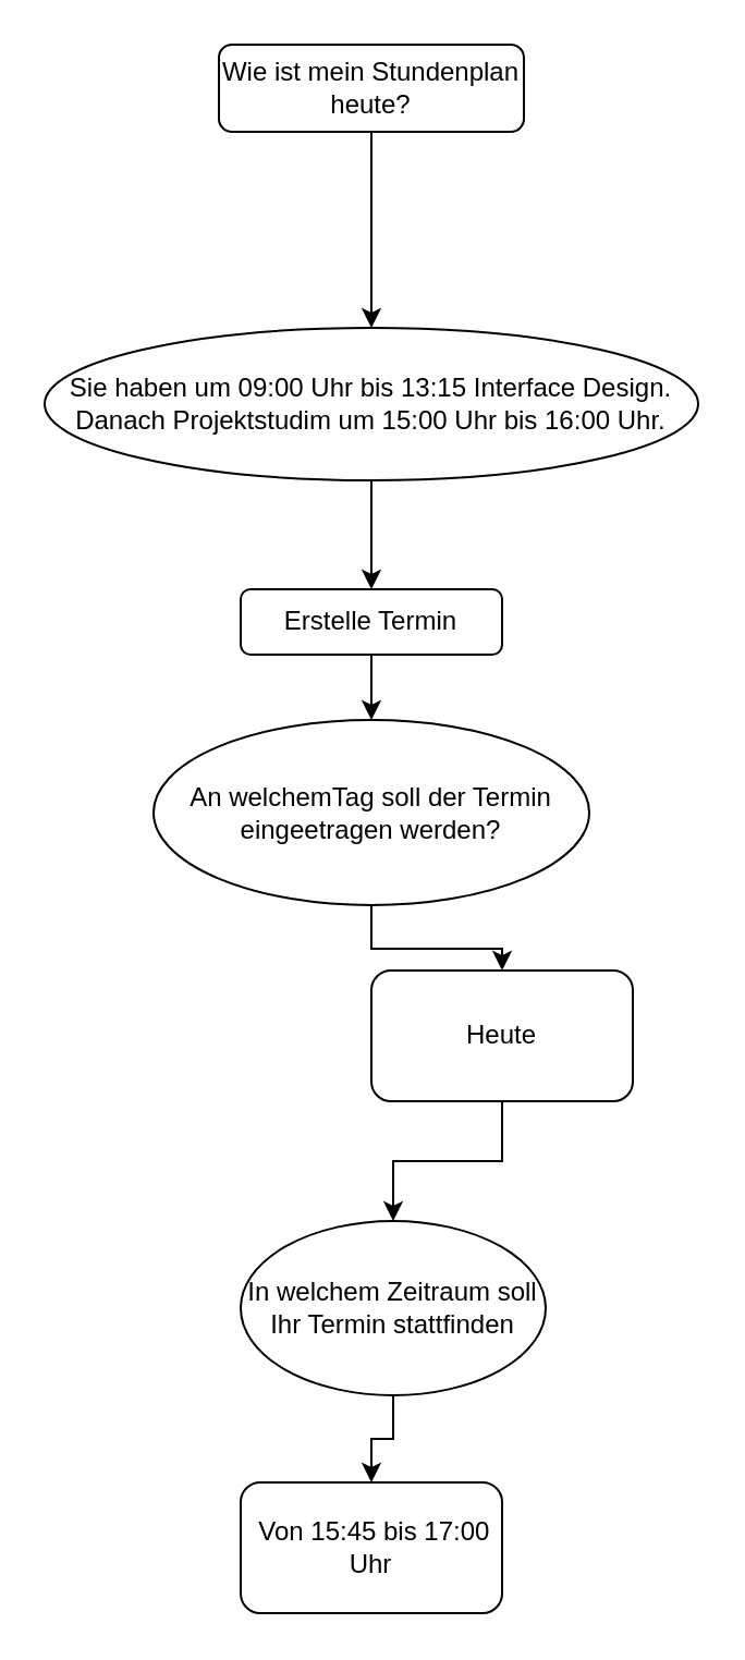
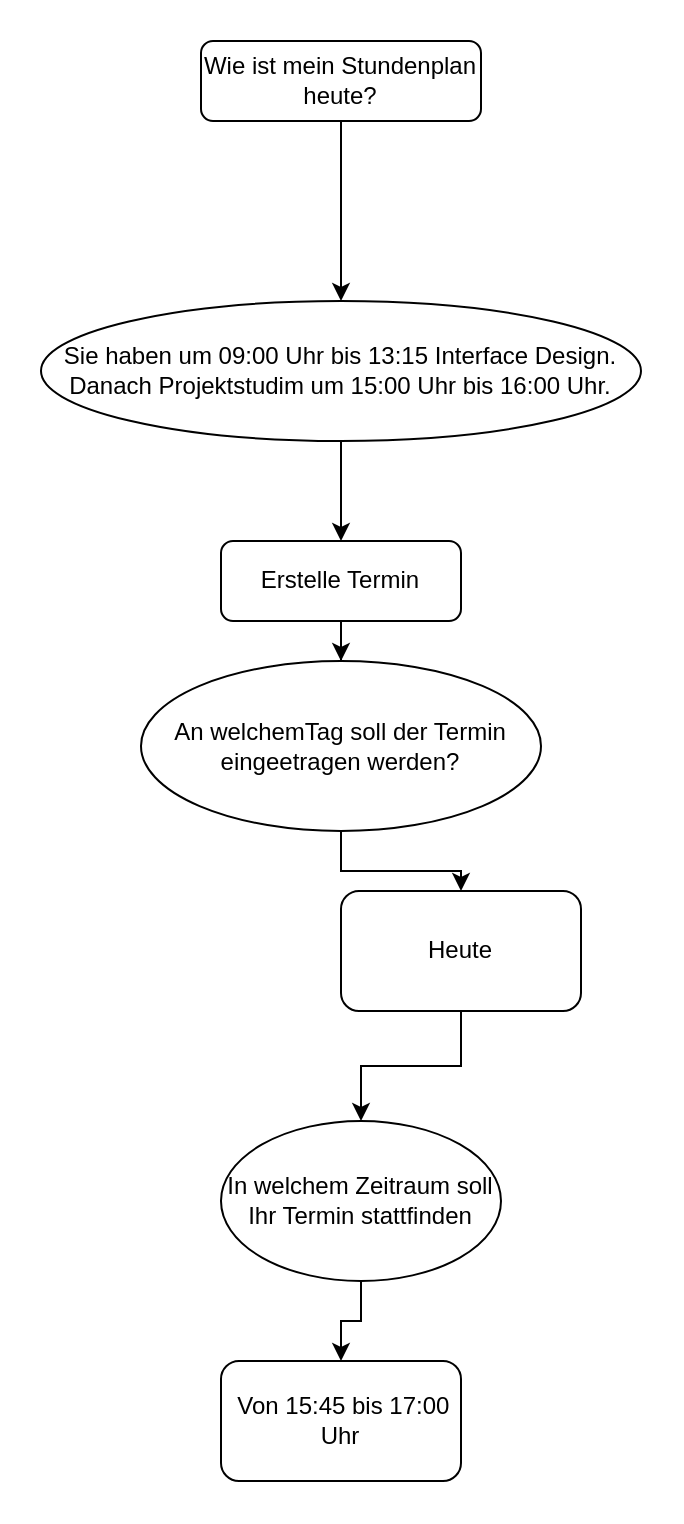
  <mxCell id="0" />
  <mxCell id="1" parent="0" />
  <mxCell id="2" value="" style="edgeStyle=orthogonalEdgeStyle;rounded=0;orthogonalLoop=1;jettySize=auto;html=1;" edge="1" parent="1" source="3" target="5"><mxGeometry relative="1" as="geometry" /></mxCell>
  <mxCell id="3" value="Wie ist mein Stundenplan heute?" style="rounded=1;whiteSpace=wrap;html=1;" vertex="1" parent="1"><mxGeometry x="100" y="20" width="140" height="40" as="geometry" /></mxCell>
  <mxCell id="4" value="" style="edgeStyle=orthogonalEdgeStyle;rounded=0;orthogonalLoop=1;jettySize=auto;html=1;" edge="1" parent="1" source="5" target="7"><mxGeometry relative="1" as="geometry" /></mxCell>
  <mxCell id="5" value="Sie haben um 09:00 Uhr bis 13:15 Interface Design.&lt;br&gt;Danach Projektstudim um 15:00 Uhr bis 16:00 Uhr." style="ellipse;whiteSpace=wrap;html=1;rounded=1;" vertex="1" parent="1"><mxGeometry x="20" y="150" width="300" height="70" as="geometry" /></mxCell>
  <mxCell id="6" value="" style="edgeStyle=orthogonalEdgeStyle;rounded=0;orthogonalLoop=1;jettySize=auto;html=1;" edge="1" parent="1" source="7" target="9"><mxGeometry relative="1" as="geometry" /></mxCell>
- <mxCell id="7" value="Erstelle Termin" style="whiteSpace=wrap;html=1;rounded=1;" vertex="1" parent="1"><mxGeometry x="110" y="270" width="120" height="30" as="geometry" /></mxCell>
+ <mxCell id="7" value="Erstelle Termin" style="whiteSpace=wrap;html=1;rounded=1;" vertex="1" parent="1"><mxGeometry x="110" y="270" width="120" height="40" as="geometry" /></mxCell>
  <mxCell id="8" value="" style="edgeStyle=orthogonalEdgeStyle;rounded=0;orthogonalLoop=1;jettySize=auto;html=1;" edge="1" parent="1" source="9" target="11"><mxGeometry relative="1" as="geometry" /></mxCell>
  <mxCell id="9" value="An welchemTag soll der Termin eingeetragen werden?" style="ellipse;whiteSpace=wrap;html=1;rounded=1;" vertex="1" parent="1"><mxGeometry x="70" y="330" width="200" height="85" as="geometry" /></mxCell>
  <mxCell id="10" value="" style="edgeStyle=orthogonalEdgeStyle;rounded=0;orthogonalLoop=1;jettySize=auto;html=1;" edge="1" parent="1" source="11" target="13"><mxGeometry relative="1" as="geometry" /></mxCell>
  <mxCell id="11" value="Heute" style="whiteSpace=wrap;html=1;rounded=1;" vertex="1" parent="1"><mxGeometry x="170" y="445" width="120" height="60" as="geometry" /></mxCell>
  <mxCell id="12" value="" style="edgeStyle=orthogonalEdgeStyle;rounded=0;orthogonalLoop=1;jettySize=auto;html=1;" edge="1" parent="1" source="13" target="14"><mxGeometry relative="1" as="geometry" /></mxCell>
  <mxCell id="13" value="In welchem Zeitraum soll Ihr Termin stattfinden" style="ellipse;whiteSpace=wrap;html=1;rounded=1;" vertex="1" parent="1"><mxGeometry x="110" y="560" width="140" height="80" as="geometry" /></mxCell>
  <mxCell id="14" value="&amp;nbsp;Von 15:45 bis 17:00 Uhr" style="whiteSpace=wrap;html=1;rounded=1;" vertex="1" parent="1"><mxGeometry x="110" y="680" width="120" height="60" as="geometry" /></mxCell>
